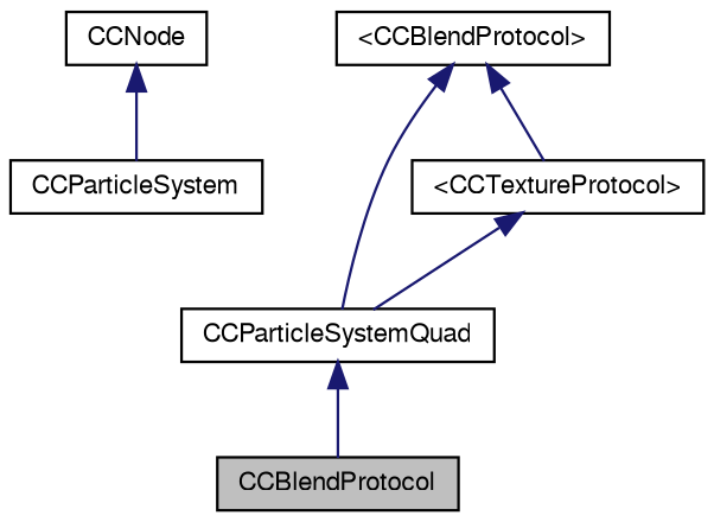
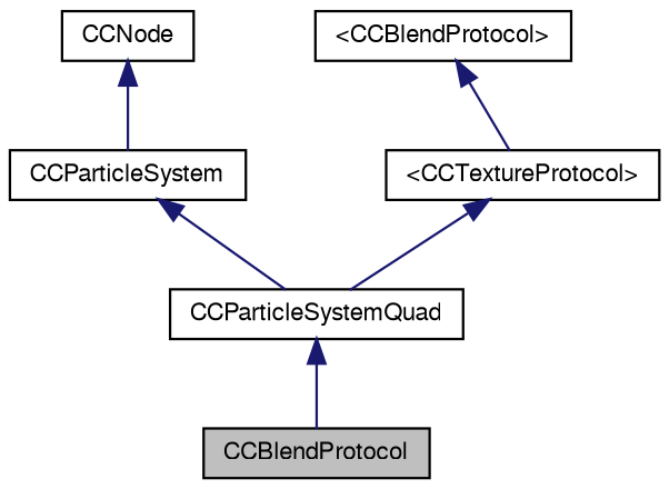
  digraph {
    node [color=black fontname=FreeSans fontsize=10 shape=record]
    edge [color=midnightblue dir=back fontname=FreeSans fontsize=10 labelfontname=FreeSans labelfontsize=10 style=solid]
    n1 [fillcolor=grey75 fontcolor=black height=0.2 label=CCBlendProtocol style=filled width=0.4]
    n2 [height=0.2 label=CCParticleSystemQuad width=0.4]
    n3 [height=0.2 label=CCParticleSystem width=0.4]
    n4 [height=0.2 label=CCNode width=0.4]
    n5 [height=0.2 label="\<CCTextureProtocol\>" width=0.4]
    n6 [height=0.2 label="\<CCBlendProtocol\>" width=0.4]
    n2 -> n1
-   n6 -> n2
+   n3 -> n2
    n4 -> n3
    n5 -> n2
    n6 -> n5
  }
